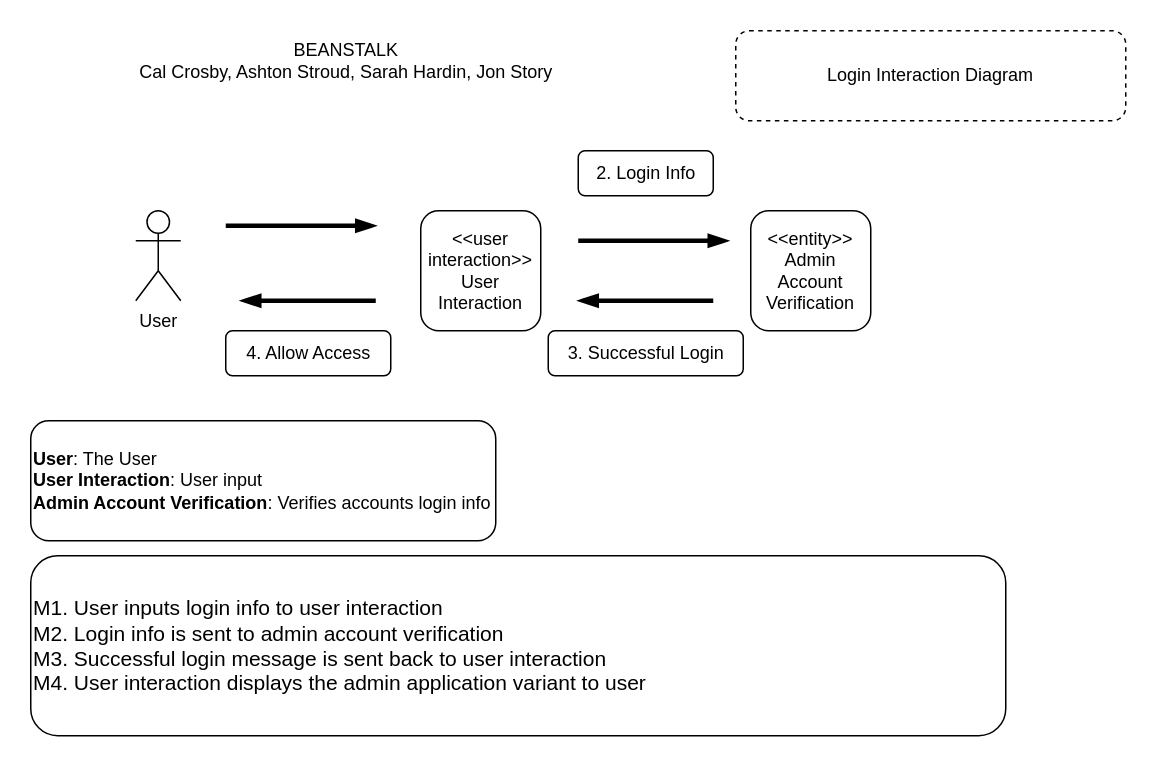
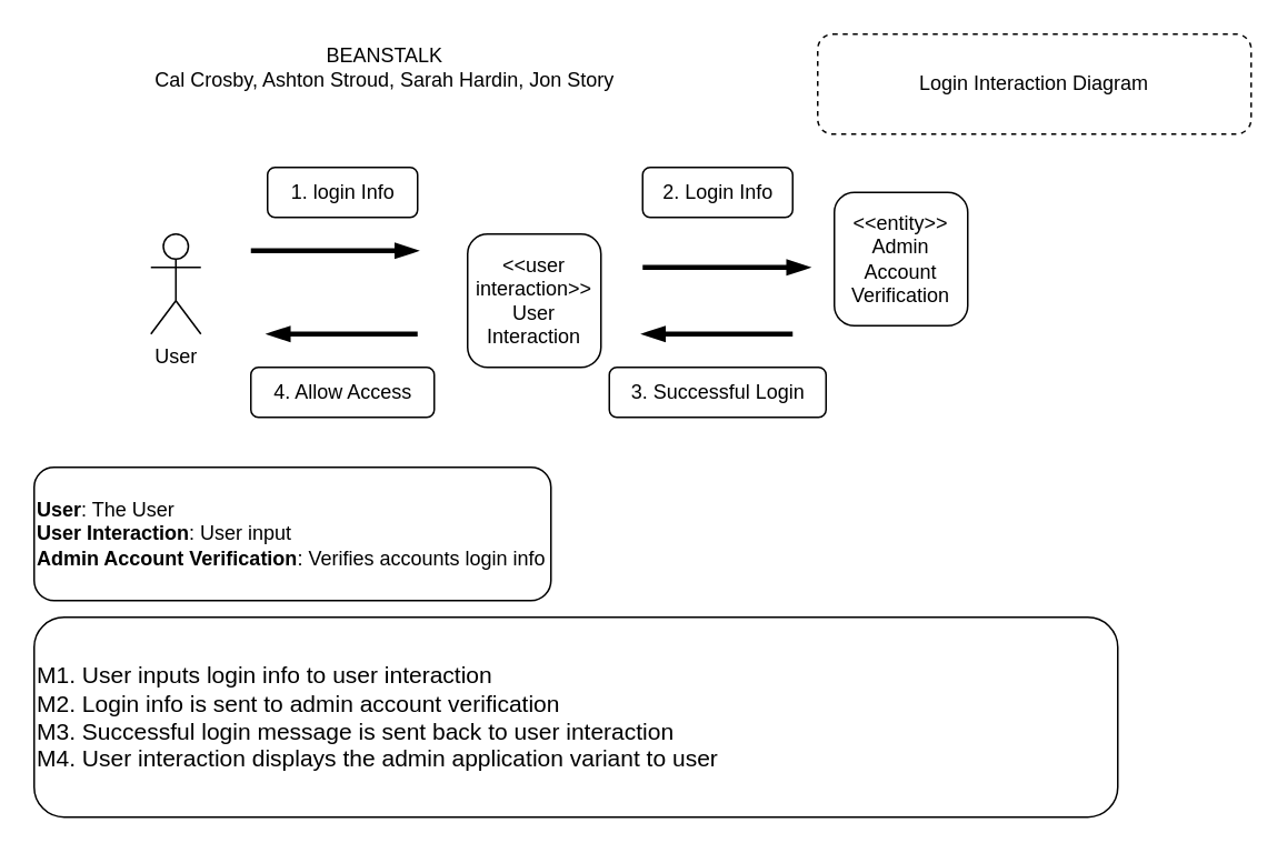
  <mxCell id="0" />
  <mxCell id="1" parent="0" />
  <mxCell id="2" value="Login Interaction Diagram" style="rounded=1;whiteSpace=wrap;html=1;dashed=1;" parent="1" vertex="1"><mxGeometry x="490" y="20" width="260" height="60" as="geometry" /></mxCell>
  <mxCell id="3" value="&lt;font style=&quot;font-size: 14px;&quot;&gt;M1. User inputs login info to user interaction&lt;br&gt;M2. Login info is sent to admin account verification&lt;br&gt;M3. Successful login message is sent back to user interaction&lt;br&gt;M4. User interaction displays the admin application variant to user&lt;br&gt;&lt;/font&gt;" style="rounded=1;whiteSpace=wrap;html=1;align=left;" parent="1" vertex="1"><mxGeometry x="20" y="370" width="650" height="120" as="geometry" /></mxCell>
  <mxCell id="4" value="&lt;b&gt;User&lt;/b&gt;: The User&lt;br&gt;&lt;b&gt;User Interaction&lt;/b&gt;: User input&lt;br&gt;&lt;b&gt;Admin Account Verification&lt;/b&gt;: Verifies accounts login info" style="rounded=1;whiteSpace=wrap;html=1;align=left;" parent="1" vertex="1"><mxGeometry x="20" y="280" width="310" height="80" as="geometry" /></mxCell>
  <mxCell id="5" value="User" style="shape=umlActor;verticalLabelPosition=bottom;verticalAlign=top;html=1;outlineConnect=0;" parent="1" vertex="1"><mxGeometry x="90" y="140" width="30" height="60" as="geometry" /></mxCell>
  <mxCell id="6" value="&amp;lt;&amp;lt;user interaction&amp;gt;&amp;gt;&lt;br&gt;User Interaction" style="whiteSpace=wrap;html=1;aspect=fixed;rounded=1;" parent="1" vertex="1"><mxGeometry x="280" y="140" width="80" height="80" as="geometry" /></mxCell>
  <mxCell id="7" value="" style="endArrow=blockThin;html=1;rounded=0;strokeWidth=3;endFill=1;" parent="1" edge="1"><mxGeometry width="50" height="50" relative="1" as="geometry"><mxPoint x="150" y="150" as="sourcePoint" /><mxPoint x="250" y="150" as="targetPoint" /><Array as="points" /></mxGeometry></mxCell>
  <mxCell id="8" value="" style="endArrow=blockThin;html=1;rounded=0;strokeWidth=3;endFill=1;" parent="1" edge="1"><mxGeometry width="50" height="50" relative="1" as="geometry"><mxPoint x="250" y="200" as="sourcePoint" /><mxPoint x="160" y="200" as="targetPoint" /><Array as="points" /></mxGeometry></mxCell>
  <mxCell id="9" value="" style="endArrow=blockThin;html=1;rounded=0;strokeWidth=3;endFill=1;" parent="1" edge="1"><mxGeometry width="50" height="50" relative="1" as="geometry"><mxPoint x="475" y="200" as="sourcePoint" /><mxPoint x="385" y="200" as="targetPoint" /><Array as="points" /></mxGeometry></mxCell>
  <mxCell id="10" value="" style="endArrow=blockThin;html=1;rounded=0;strokeWidth=3;endFill=1;" parent="1" edge="1"><mxGeometry width="50" height="50" relative="1" as="geometry"><mxPoint x="385" y="160" as="sourcePoint" /><mxPoint x="485" y="160" as="targetPoint" /><Array as="points" /></mxGeometry></mxCell>
+ <mxCell id="11" value="1. login Info" style="text;html=1;align=center;verticalAlign=middle;resizable=0;points=[];autosize=1;strokeColor=default;fillColor=none;rounded=1;" parent="1" vertex="1"><mxGeometry x="160" y="100" width="90" height="30" as="geometry" /></mxCell>
  <mxCell id="12" value="2. Login Info" style="text;html=1;align=center;verticalAlign=middle;resizable=0;points=[];autosize=1;strokeColor=default;fillColor=none;rounded=1;" parent="1" vertex="1"><mxGeometry x="385" y="100" width="90" height="30" as="geometry" /></mxCell>
  <mxCell id="13" value="3. Successful Login" style="text;html=1;align=center;verticalAlign=middle;resizable=0;points=[];autosize=1;strokeColor=default;fillColor=none;rounded=1;" parent="1" vertex="1"><mxGeometry x="365" y="220" width="130" height="30" as="geometry" /></mxCell>
  <mxCell id="14" value="4. Allow Access" style="text;html=1;align=center;verticalAlign=middle;resizable=0;points=[];autosize=1;strokeColor=default;fillColor=none;rounded=1;" parent="1" vertex="1"><mxGeometry x="150" y="220" width="110" height="30" as="geometry" /></mxCell>
- <mxCell id="15" value="&amp;lt;&amp;lt;entity&amp;gt;&amp;gt;&lt;br&gt;Admin Account Verification" style="whiteSpace=wrap;html=1;aspect=fixed;rounded=1;" parent="1" vertex="1"><mxGeometry x="500" y="140" width="80" height="80" as="geometry" /></mxCell>
+ <mxCell id="15" value="&amp;lt;&amp;lt;entity&amp;gt;&amp;gt;&lt;br&gt;Admin Account Verification" style="whiteSpace=wrap;html=1;aspect=fixed;rounded=1;" parent="1" vertex="1"><mxGeometry x="500" y="115" width="80" height="80" as="geometry" /></mxCell>
  <mxCell id="16" value="BEANSTALK&lt;br&gt;Cal Crosby, Ashton Stroud, Sarah Hardin, Jon Story" style="text;html=1;align=center;verticalAlign=middle;resizable=0;points=[];autosize=1;strokeColor=none;fillColor=none;" parent="1" vertex="1"><mxGeometry x="80" y="20" width="300" height="40" as="geometry" /></mxCell>
